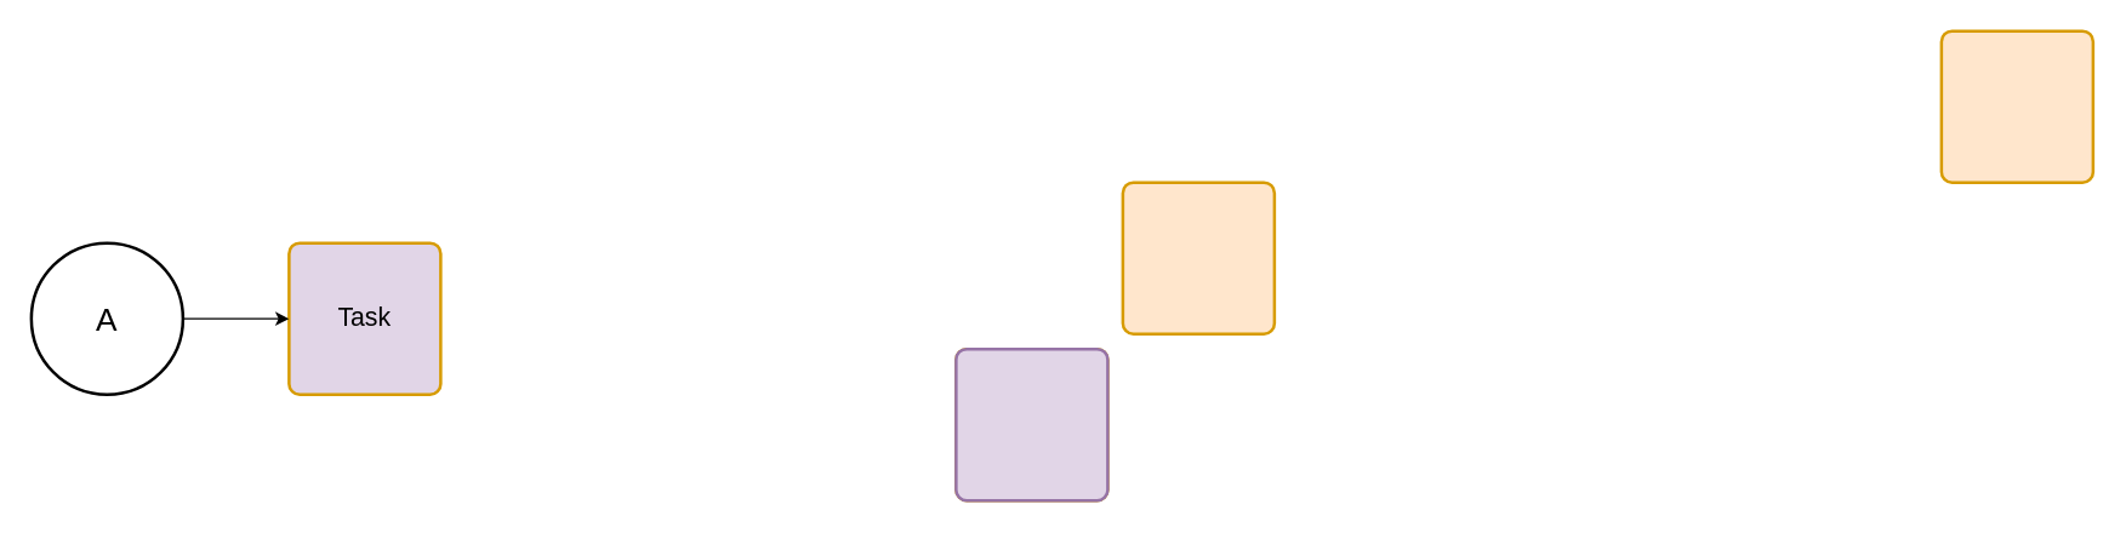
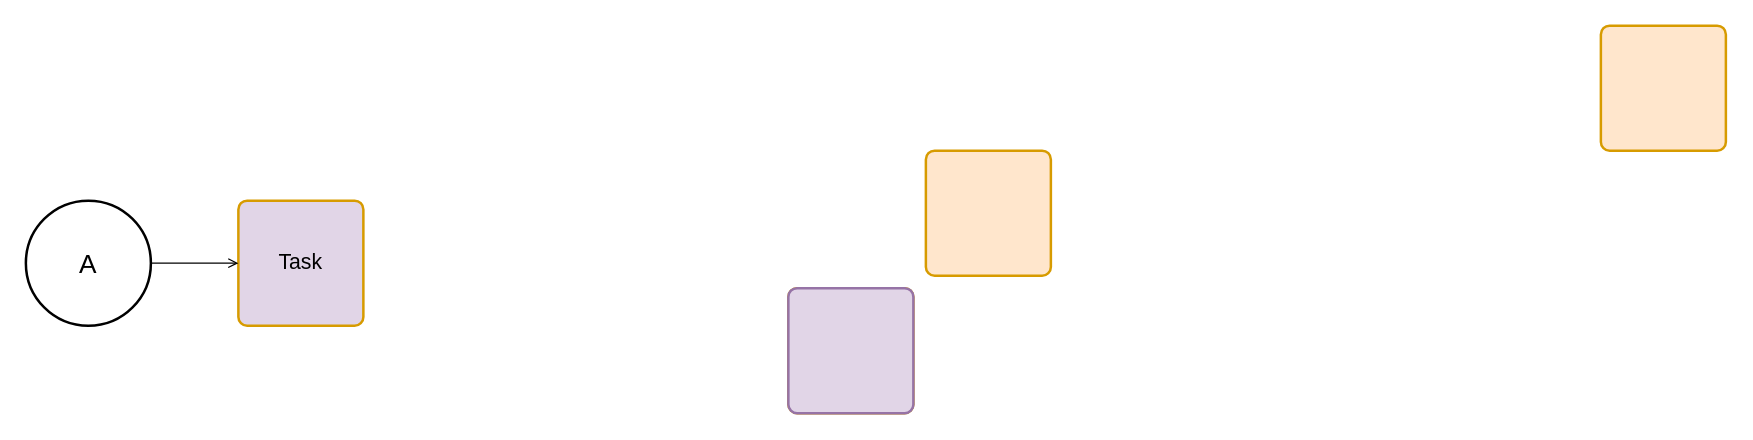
  <mxCell id="0" />
  <mxCell id="1" parent="0" />
  <mxCell id="2" value="" style="rounded=1;whiteSpace=wrap;html=1;absoluteArcSize=1;arcSize=14;strokeWidth=2;fillColor=#ffe6cc;strokeColor=#d79b00;" vertex="1" parent="1"><mxGeometry x="1280" y="20" width="100" height="100" as="geometry" /></mxCell>
  <mxCell id="3" value="" style="rounded=1;whiteSpace=wrap;html=1;absoluteArcSize=1;arcSize=14;strokeWidth=2;fillColor=#ffe6cc;strokeColor=#d79b00;" vertex="1" parent="1"><mxGeometry x="740" y="120" width="100" height="100" as="geometry" /></mxCell>
  <mxCell id="4" value="" style="rounded=1;whiteSpace=wrap;html=1;absoluteArcSize=1;arcSize=14;strokeWidth=2;fillColor=#ffe6cc;strokeColor=#d79b00;" vertex="1" parent="1"><mxGeometry x="630" y="230" width="100" height="100" as="geometry" /></mxCell>
  <mxCell id="5" value="" style="rounded=1;whiteSpace=wrap;html=1;absoluteArcSize=1;arcSize=14;strokeWidth=2;fillColor=#e1d5e7;strokeColor=#9673a6;" vertex="1" parent="1"><mxGeometry x="630" y="230" width="100" height="100" as="geometry" /></mxCell>
  <mxCell id="6" value="&lt;font style=&quot;font-size: 17px&quot;&gt;Task&lt;/font&gt;" style="rounded=1;whiteSpace=wrap;html=1;absoluteArcSize=1;arcSize=14;strokeWidth=2;fillColor=#e1d5e7;strokeColor=#d79b00;" vertex="1" parent="1"><mxGeometry x="190" y="160" width="100" height="100" as="geometry" /></mxCell>
- <mxCell id="7" style="edgeStyle=orthogonalEdgeStyle;rounded=0;orthogonalLoop=1;jettySize=auto;html=1;exitX=1;exitY=0.5;exitDx=0;exitDy=0;exitPerimeter=0;entryX=0;entryY=0.5;entryDx=0;entryDy=0;" edge="1" parent="1" source="8" target="6"><mxGeometry relative="1" as="geometry" /></mxCell>
+ <mxCell id="7" style="edgeStyle=orthogonalEdgeStyle;rounded=0;orthogonalLoop=1;jettySize=auto;html=1;exitX=1;exitY=0.5;exitDx=0;exitDy=0;exitPerimeter=0;entryX=0;entryY=0.5;entryDx=0;entryDy=0;endArrow=open;" edge="1" parent="1" source="8" target="6"><mxGeometry relative="1" as="geometry" /></mxCell>
  <mxCell id="8" value="&lt;font style=&quot;font-size: 21px&quot;&gt;A&lt;/font&gt;" style="strokeWidth=2;html=1;shape=mxgraph.flowchart.start_2;whiteSpace=wrap;" vertex="1" parent="1"><mxGeometry x="20" y="160" width="100" height="100" as="geometry" /></mxCell>
